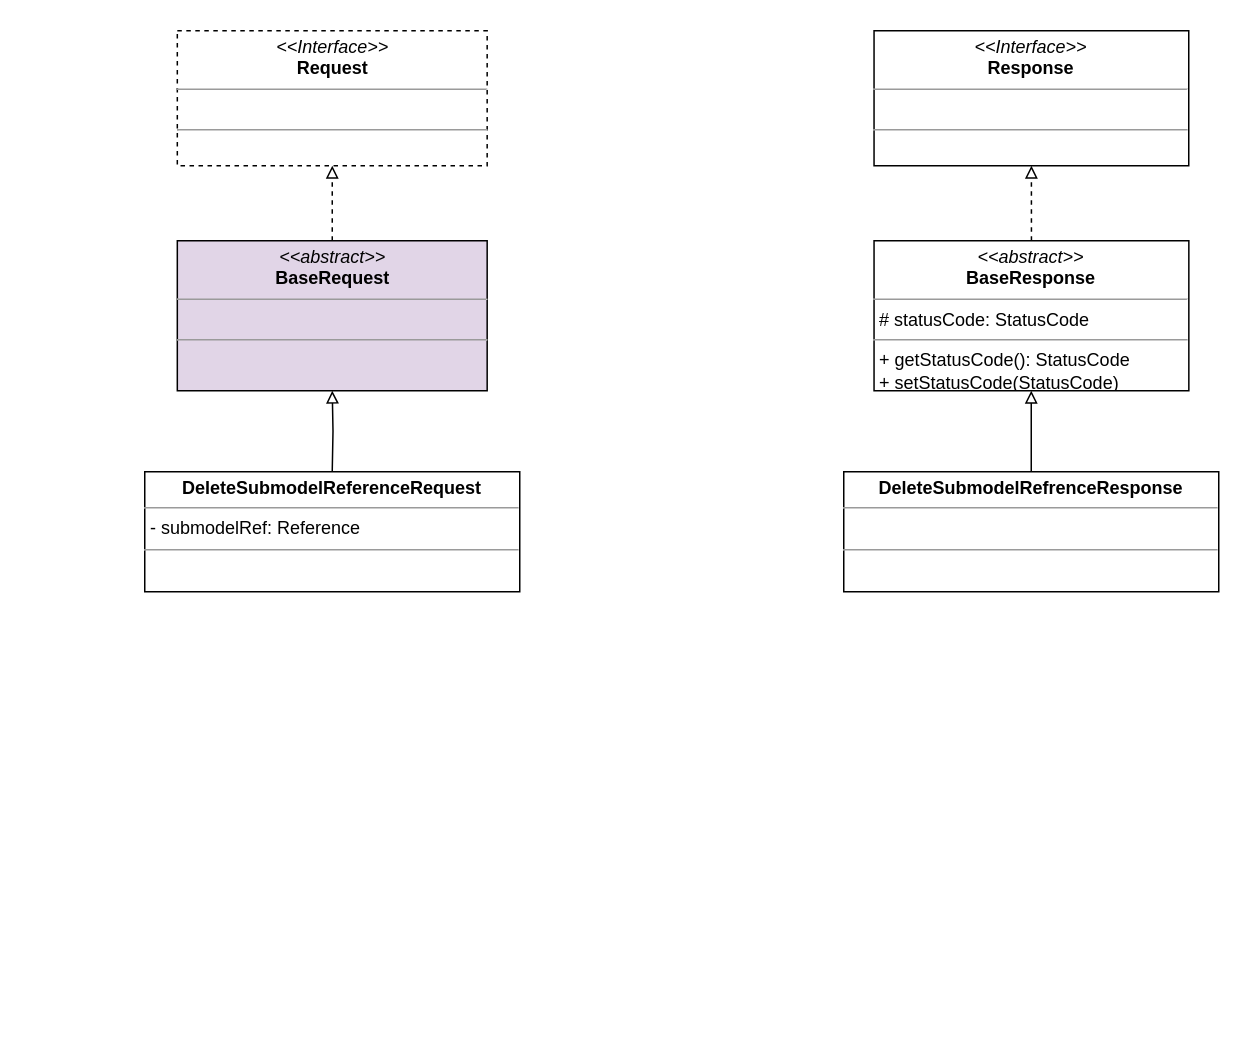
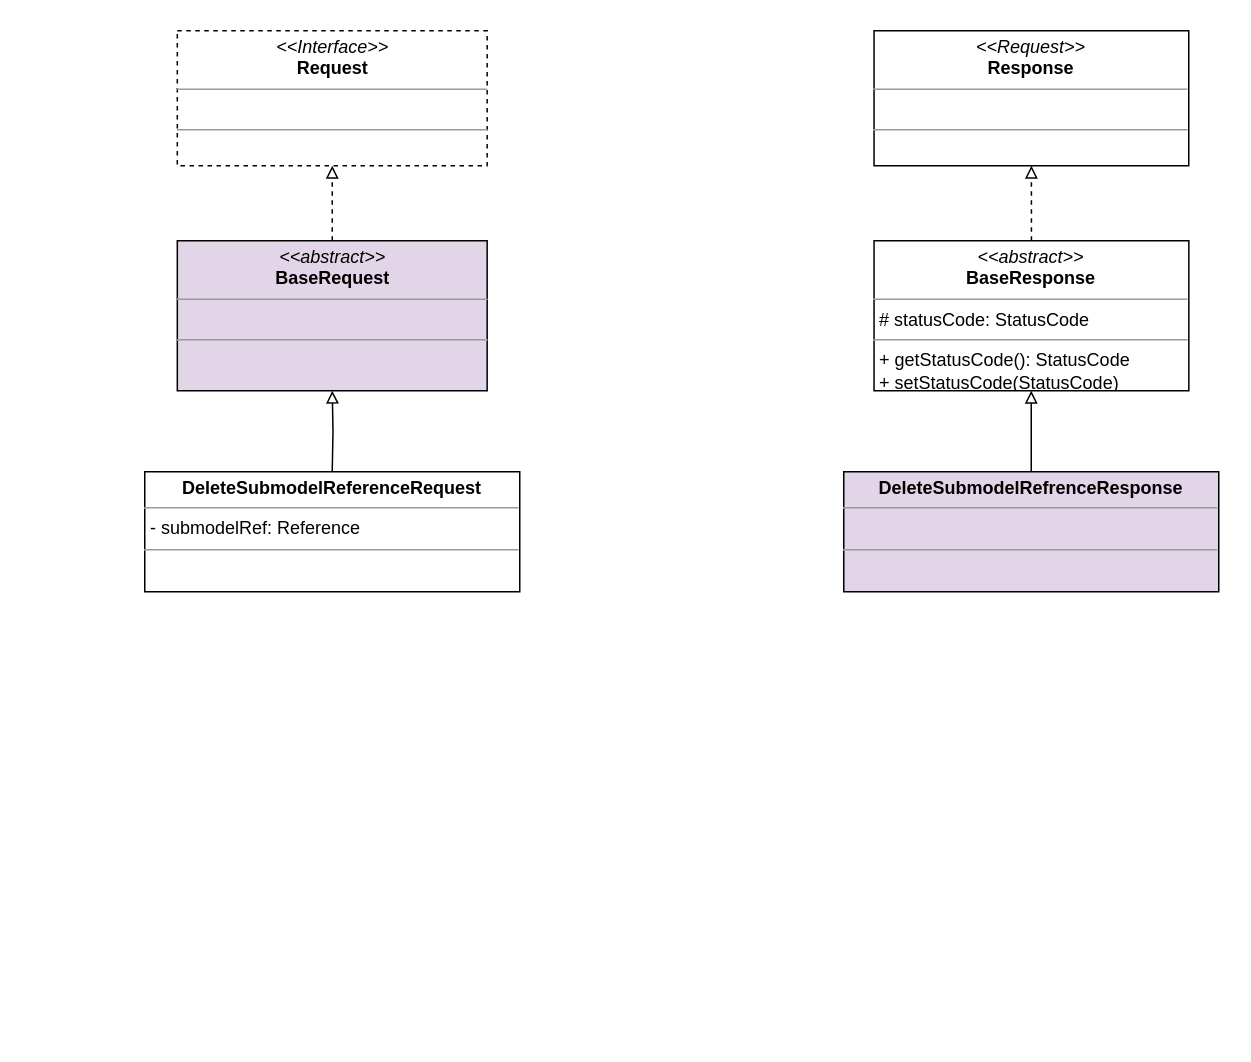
  <mxCell id="0" />
  <mxCell id="1" parent="0" />
  <mxCell id="2" value="&lt;p style=&quot;margin: 0px ; margin-top: 4px ; text-align: center&quot;&gt;&lt;i&gt;&amp;lt;&amp;lt;Interface&amp;gt;&amp;gt;&lt;/i&gt;&lt;br&gt;&lt;b&gt;Request&lt;/b&gt;&lt;/p&gt;&lt;hr size=&quot;1&quot;&gt;&lt;p style=&quot;margin: 0px ; margin-left: 4px&quot;&gt;&lt;br&gt;&lt;/p&gt;&lt;hr size=&quot;1&quot;&gt;&lt;p style=&quot;margin: 0px ; margin-left: 4px&quot;&gt;&lt;br&gt;&lt;/p&gt;" style="verticalAlign=top;align=left;overflow=fill;fontSize=12;fontFamily=Helvetica;html=1;dashed=1;" parent="1" vertex="1"><mxGeometry x="117.71" y="20" width="206.57" height="90" as="geometry" /></mxCell>
  <mxCell id="3" value="" style="endArrow=block;html=1;rounded=0;edgeStyle=orthogonalEdgeStyle;entryX=0.5;entryY=1;entryDx=0;entryDy=0;endFill=0;" parent="1" target="10" edge="1"><mxGeometry width="50" height="50" relative="1" as="geometry"><mxPoint x="220.995" y="313.5" as="sourcePoint" /><mxPoint x="221.465" y="255" as="targetPoint" /><Array as="points" /></mxGeometry></mxCell>
  <mxCell id="4" style="edgeStyle=orthogonalEdgeStyle;rounded=0;orthogonalLoop=1;jettySize=auto;html=1;exitX=0.5;exitY=1;exitDx=0;exitDy=0;" parent="1" edge="1"><mxGeometry relative="1" as="geometry"><mxPoint x="20.835" y="685.4" as="sourcePoint" /><mxPoint x="20.835" y="685.4" as="targetPoint" /></mxGeometry></mxCell>
- <mxCell id="5" value="&lt;p style=&quot;margin: 0px ; margin-top: 4px ; text-align: center&quot;&gt;&lt;i&gt;&amp;lt;&amp;lt;Interface&amp;gt;&amp;gt;&lt;/i&gt;&lt;br&gt;&lt;b&gt;Response&lt;/b&gt;&lt;/p&gt;&lt;hr size=&quot;1&quot;&gt;&lt;p style=&quot;margin: 0px ; margin-left: 4px&quot;&gt;&lt;br&gt;&lt;/p&gt;&lt;hr size=&quot;1&quot;&gt;&lt;p style=&quot;margin: 0px ; margin-left: 4px&quot;&gt;&lt;br&gt;&lt;/p&gt;" style="verticalAlign=top;align=left;overflow=fill;fontSize=12;fontFamily=Helvetica;html=1;" parent="1" vertex="1"><mxGeometry x="582.2" y="20" width="209.8" height="90" as="geometry" /></mxCell>
+ <mxCell id="5" value="&lt;p style=&quot;margin: 0px ; margin-top: 4px ; text-align: center&quot;&gt;&lt;i&gt;&amp;lt;&amp;lt;Request&amp;gt;&amp;gt;&lt;/i&gt;&lt;br&gt;&lt;b&gt;Response&lt;/b&gt;&lt;/p&gt;&lt;hr size=&quot;1&quot;&gt;&lt;p style=&quot;margin: 0px ; margin-left: 4px&quot;&gt;&lt;br&gt;&lt;/p&gt;&lt;hr size=&quot;1&quot;&gt;&lt;p style=&quot;margin: 0px ; margin-left: 4px&quot;&gt;&lt;br&gt;&lt;/p&gt;" style="verticalAlign=top;align=left;overflow=fill;fontSize=12;fontFamily=Helvetica;html=1;" parent="1" vertex="1"><mxGeometry x="582.2" y="20" width="209.8" height="90" as="geometry" /></mxCell>
  <mxCell id="6" style="edgeStyle=orthogonalEdgeStyle;rounded=0;orthogonalLoop=1;jettySize=auto;html=1;entryX=0.5;entryY=1;entryDx=0;entryDy=0;endArrow=block;endFill=0;dashed=1;exitX=0.5;exitY=0;exitDx=0;exitDy=0;" parent="1" source="12" target="5" edge="1"><mxGeometry relative="1" as="geometry"><mxPoint x="687.1" y="160" as="sourcePoint" /></mxGeometry></mxCell>
  <mxCell id="7" style="edgeStyle=orthogonalEdgeStyle;rounded=0;orthogonalLoop=1;jettySize=auto;html=1;entryX=0.5;entryY=1;entryDx=0;entryDy=0;endArrow=block;endFill=0;" parent="1" source="8" edge="1"><mxGeometry relative="1" as="geometry"><mxPoint x="687" y="260" as="targetPoint" /></mxGeometry></mxCell>
- <mxCell id="8" value="&lt;p style=&quot;margin: 0px ; margin-top: 4px ; text-align: center&quot;&gt;&lt;b&gt;DeleteSubmodelRefrenceResponse&lt;/b&gt;&lt;/p&gt;&lt;hr size=&quot;1&quot;&gt;&lt;p style=&quot;margin: 0px ; margin-left: 4px&quot;&gt;&lt;br&gt;&lt;/p&gt;&lt;hr size=&quot;1&quot;&gt;&lt;p style=&quot;margin: 0px ; margin-left: 4px&quot;&gt;&lt;br&gt;&lt;/p&gt;" style="verticalAlign=top;align=left;overflow=fill;fontSize=12;fontFamily=Helvetica;html=1;" parent="1" vertex="1"><mxGeometry x="562" y="314" width="250" height="80" as="geometry" /></mxCell>
+ <mxCell id="8" value="&lt;p style=&quot;margin: 0px ; margin-top: 4px ; text-align: center&quot;&gt;&lt;b&gt;DeleteSubmodelRefrenceResponse&lt;/b&gt;&lt;/p&gt;&lt;hr size=&quot;1&quot;&gt;&lt;p style=&quot;margin: 0px ; margin-left: 4px&quot;&gt;&lt;br&gt;&lt;/p&gt;&lt;hr size=&quot;1&quot;&gt;&lt;p style=&quot;margin: 0px ; margin-left: 4px&quot;&gt;&lt;br&gt;&lt;/p&gt;" style="verticalAlign=top;align=left;overflow=fill;fontSize=12;fontFamily=Helvetica;html=1;fillColor=#e1d5e7;" parent="1" vertex="1"><mxGeometry x="562" y="314" width="250" height="80" as="geometry" /></mxCell>
  <mxCell id="9" style="edgeStyle=orthogonalEdgeStyle;rounded=0;orthogonalLoop=1;jettySize=auto;html=1;entryX=0.5;entryY=1;entryDx=0;entryDy=0;endArrow=block;endFill=0;dashed=1;" parent="1" source="10" target="2" edge="1"><mxGeometry relative="1" as="geometry" /></mxCell>
  <mxCell id="10" value="&lt;p style=&quot;margin: 0px ; margin-top: 4px ; text-align: center&quot;&gt;&lt;i&gt;&amp;lt;&amp;lt;abstract&amp;gt;&amp;gt;&lt;/i&gt;&lt;br&gt;&lt;b&gt;BaseRequest&lt;/b&gt;&lt;/p&gt;&lt;hr size=&quot;1&quot;&gt;&lt;p style=&quot;margin: 0px ; margin-left: 4px&quot;&gt;&lt;br&gt;&lt;/p&gt;&lt;hr size=&quot;1&quot;&gt;&lt;p style=&quot;margin: 0px ; margin-left: 4px&quot;&gt;&lt;br&gt;&lt;/p&gt;" style="verticalAlign=top;align=left;overflow=fill;fontSize=12;fontFamily=Helvetica;html=1;fillColor=#e1d5e7;" parent="1" vertex="1"><mxGeometry x="117.71" y="160" width="206.57" height="100" as="geometry" /></mxCell>
  <mxCell id="11" value="&lt;p style=&quot;margin: 0px ; margin-top: 4px ; text-align: center&quot;&gt;&lt;b&gt;DeleteSubmodelReferenceRequest&lt;/b&gt;&lt;/p&gt;&lt;hr size=&quot;1&quot;&gt;&lt;p style=&quot;margin: 0px ; margin-left: 4px&quot;&gt;- submodelRef: Reference&lt;br&gt;&lt;/p&gt;&lt;hr size=&quot;1&quot;&gt;&lt;p style=&quot;margin: 0px ; margin-left: 4px&quot;&gt;&lt;br&gt;&lt;/p&gt;" style="verticalAlign=top;align=left;overflow=fill;fontSize=12;fontFamily=Helvetica;html=1;" parent="1" vertex="1"><mxGeometry x="96" y="314" width="250" height="80" as="geometry" /></mxCell>
  <mxCell id="12" value="&lt;p style=&quot;margin: 0px ; margin-top: 4px ; text-align: center&quot;&gt;&lt;i&gt;&amp;lt;&amp;lt;abstract&amp;gt;&amp;gt;&lt;/i&gt;&lt;br&gt;&lt;b&gt;BaseResponse&lt;/b&gt;&lt;/p&gt;&lt;hr size=&quot;1&quot;&gt;&lt;p style=&quot;margin: 0px ; margin-left: 4px&quot;&gt;# statusCode: StatusCode&lt;/p&gt;&lt;hr size=&quot;1&quot;&gt;&lt;p style=&quot;margin: 0px ; margin-left: 4px&quot;&gt;+ getStatusCode(): StatusCode&lt;br&gt;+ setStatusCode(StatusCode)&lt;/p&gt;" style="verticalAlign=top;align=left;overflow=fill;fontSize=12;fontFamily=Helvetica;html=1;" parent="1" vertex="1"><mxGeometry x="582.2" y="160" width="209.86" height="100" as="geometry" /></mxCell>
